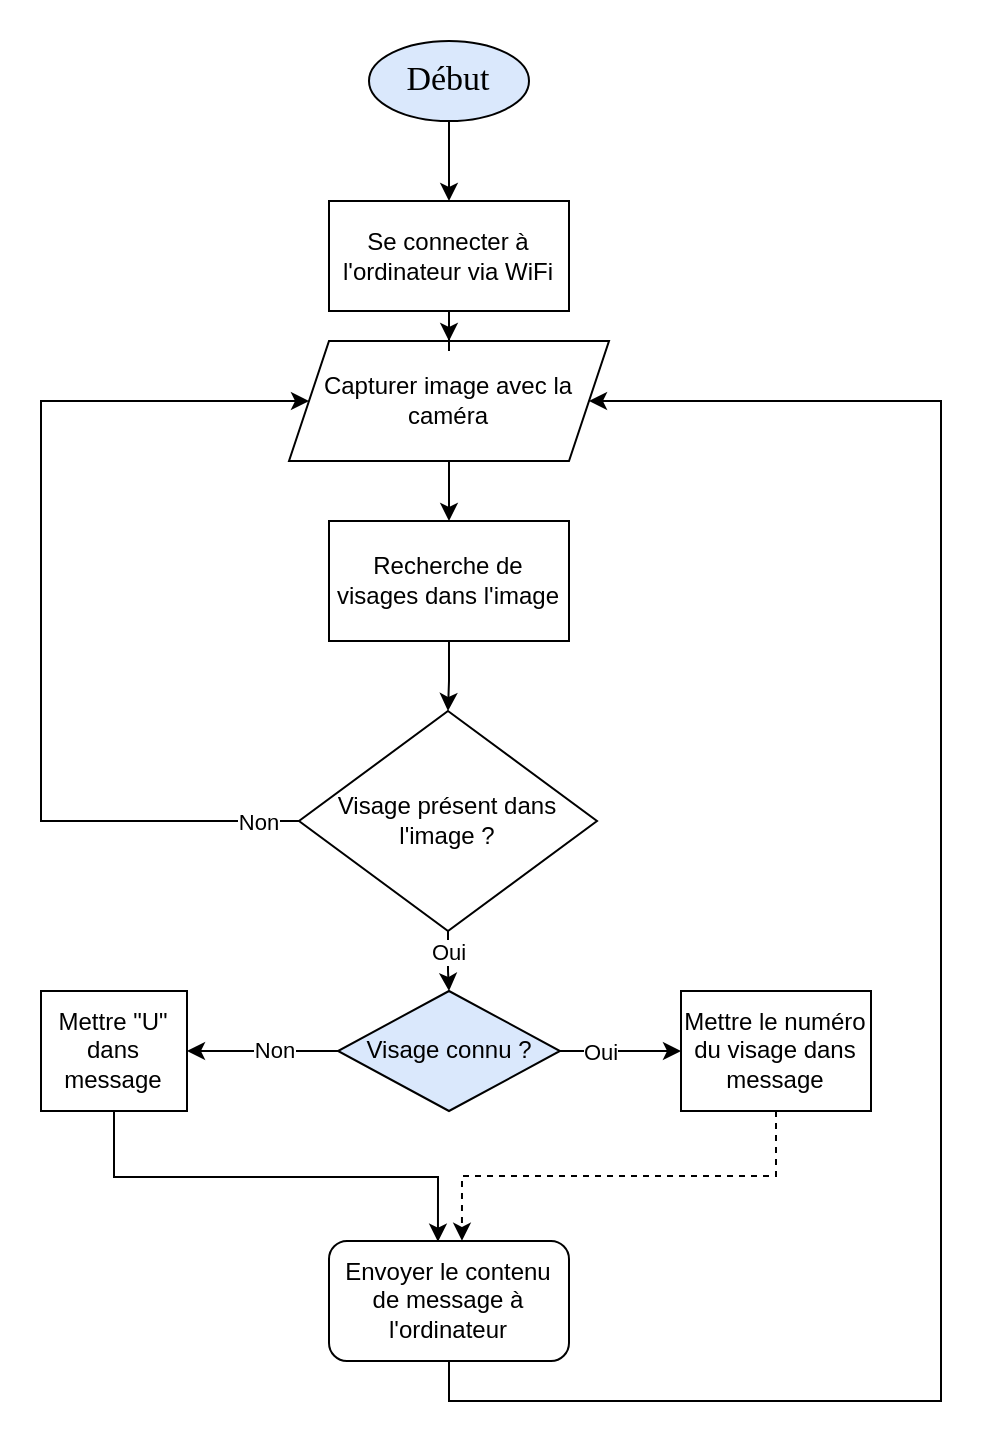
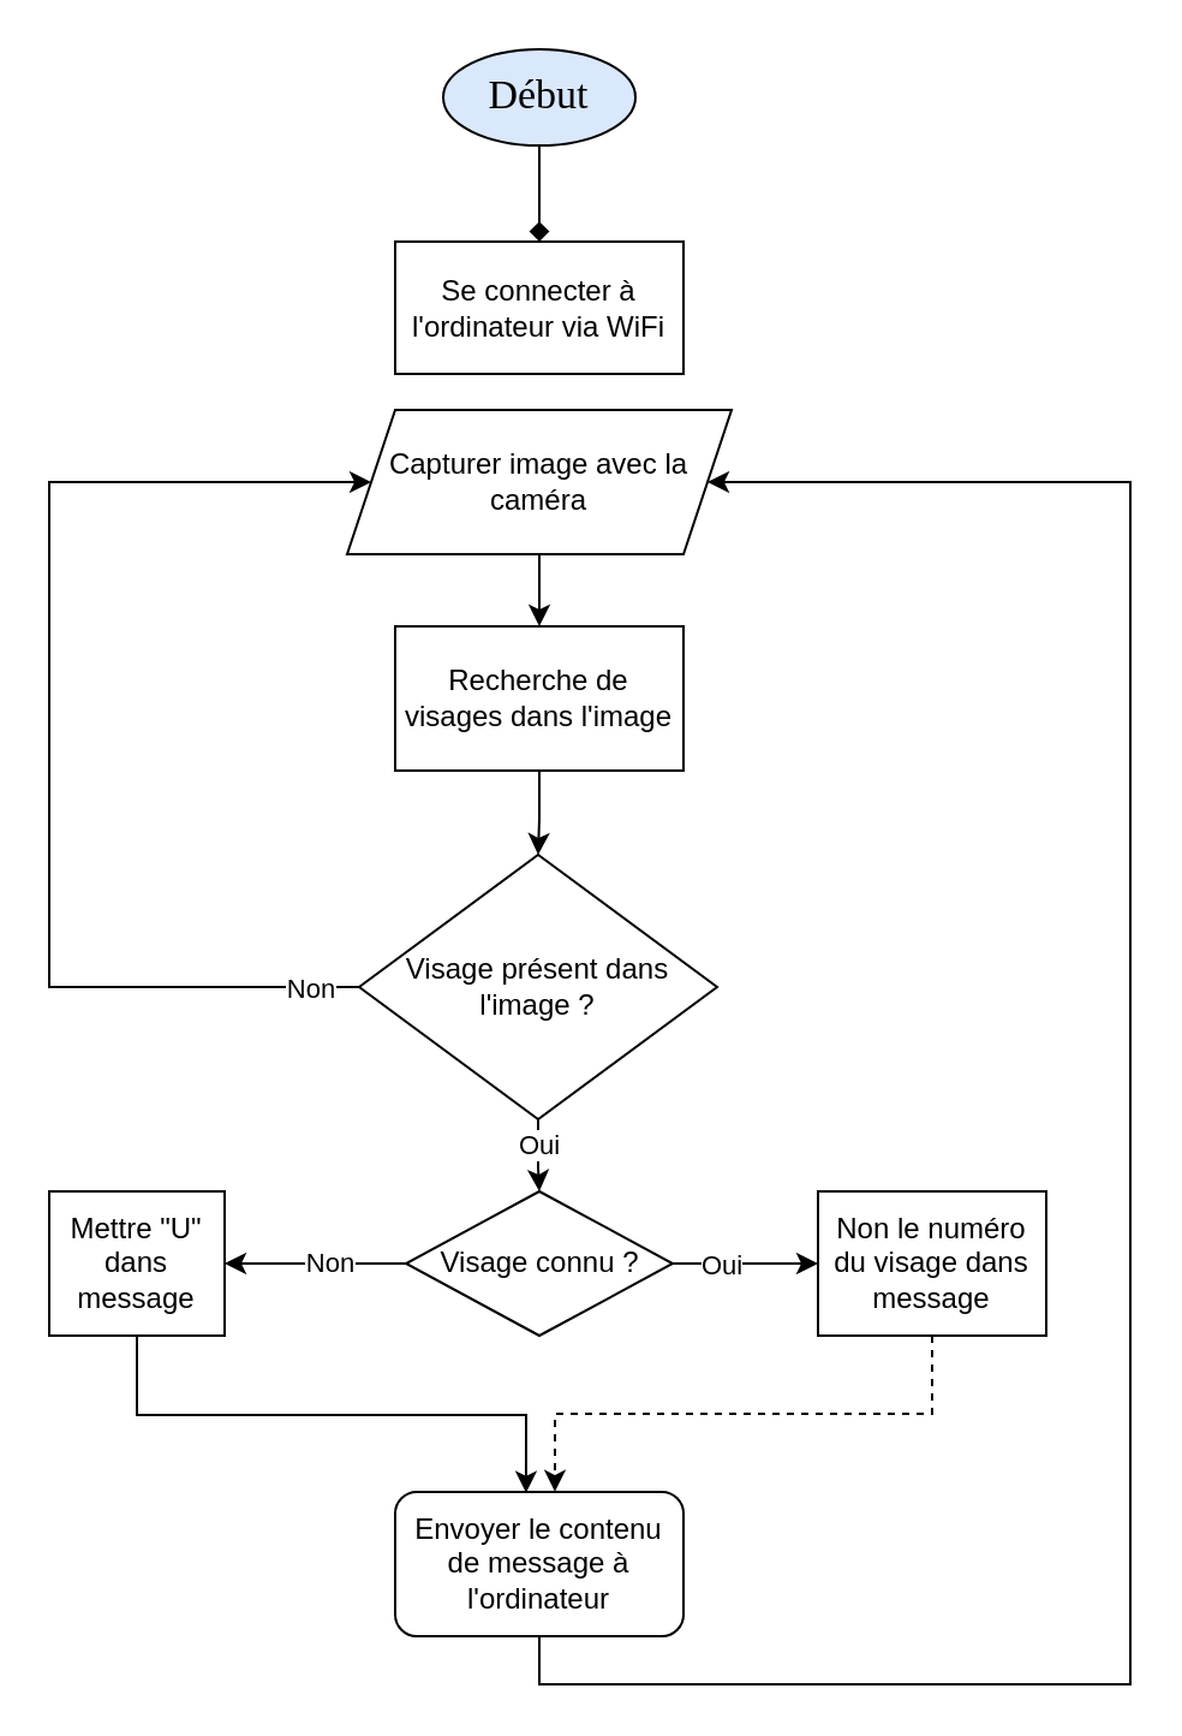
  <mxCell id="0" />
  <mxCell id="1" parent="0" />
- <mxCell id="2" style="edgeStyle=orthogonalEdgeStyle;rounded=0;orthogonalLoop=1;jettySize=auto;html=1;exitX=0.5;exitY=1;exitDx=0;exitDy=0;entryX=0.5;entryY=0;entryDx=0;entryDy=0;" edge="1" parent="1" source="3" target="22"><mxGeometry relative="1" as="geometry" /></mxCell>
+ <mxCell id="2" style="edgeStyle=orthogonalEdgeStyle;rounded=0;orthogonalLoop=1;jettySize=auto;html=1;exitX=0.5;exitY=1;exitDx=0;exitDy=0;entryX=0.5;entryY=0;entryDx=0;entryDy=0;endArrow=diamond;" edge="1" parent="1" source="3" target="22"><mxGeometry relative="1" as="geometry" /></mxCell>
  <mxCell id="3" value="&lt;font style=&quot;font-size: 17px;&quot; face=&quot;Garamond&quot;&gt;Début&lt;/font&gt;" style="ellipse;whiteSpace=wrap;html=1;fillColor=#dae8fc;" parent="1" vertex="1"><mxGeometry x="184" y="20" width="80" height="40" as="geometry" /></mxCell>
  <mxCell id="4" style="edgeStyle=orthogonalEdgeStyle;rounded=0;orthogonalLoop=1;jettySize=auto;html=1;exitX=0.5;exitY=1;exitDx=0;exitDy=0;entryX=0.5;entryY=0;entryDx=0;entryDy=0;" edge="1" parent="1" source="5" target="7"><mxGeometry relative="1" as="geometry"><mxPoint x="224" y="255" as="sourcePoint" /></mxGeometry></mxCell>
  <mxCell id="5" value="Capturer image avec la caméra" style="shape=parallelogram;perimeter=parallelogramPerimeter;whiteSpace=wrap;html=1;fixedSize=1;" vertex="1" parent="1"><mxGeometry x="144" y="170" width="160" height="60" as="geometry" /></mxCell>
  <mxCell id="6" value="" style="edgeStyle=orthogonalEdgeStyle;rounded=0;orthogonalLoop=1;jettySize=auto;html=1;" edge="1" parent="1" source="7" target="12"><mxGeometry relative="1" as="geometry" /></mxCell>
  <mxCell id="7" value="Recherche de visages dans l'image" style="rounded=0;whiteSpace=wrap;html=1;" vertex="1" parent="1"><mxGeometry x="164" y="260" width="120" height="60" as="geometry" /></mxCell>
  <mxCell id="8" style="edgeStyle=orthogonalEdgeStyle;rounded=0;orthogonalLoop=1;jettySize=auto;html=1;exitX=0;exitY=0.5;exitDx=0;exitDy=0;entryX=0;entryY=0.5;entryDx=0;entryDy=0;" edge="1" parent="1" source="12" target="5"><mxGeometry relative="1" as="geometry"><mxPoint x="154" y="225" as="targetPoint" /><Array as="points"><mxPoint x="20" y="410" /><mxPoint x="20" y="200" /></Array></mxGeometry></mxCell>
  <mxCell id="9" value="Non" style="edgeLabel;html=1;align=center;verticalAlign=middle;resizable=0;points=[];" vertex="1" connectable="0" parent="8"><mxGeometry x="-0.739" y="-1" relative="1" as="geometry"><mxPoint x="41" y="1" as="offset" /></mxGeometry></mxCell>
  <mxCell id="10" value="" style="edgeStyle=orthogonalEdgeStyle;rounded=0;orthogonalLoop=1;jettySize=auto;html=1;" edge="1" parent="1" source="12" target="17"><mxGeometry relative="1" as="geometry" /></mxCell>
  <mxCell id="11" value="Oui" style="edgeLabel;html=1;align=center;verticalAlign=middle;resizable=0;points=[];" vertex="1" connectable="0" parent="10"><mxGeometry x="-0.488" relative="1" as="geometry"><mxPoint y="2" as="offset" /></mxGeometry></mxCell>
  <mxCell id="12" value="Visage présent dans l'image ?" style="rhombus;whiteSpace=wrap;html=1;" vertex="1" parent="1"><mxGeometry x="149" y="355" width="149" height="110" as="geometry" /></mxCell>
  <mxCell id="13" value="" style="edgeStyle=orthogonalEdgeStyle;rounded=0;orthogonalLoop=1;jettySize=auto;html=1;" edge="1" parent="1" source="17" target="18"><mxGeometry relative="1" as="geometry" /></mxCell>
  <mxCell id="14" value="Oui" style="edgeLabel;html=1;align=center;verticalAlign=middle;resizable=0;points=[];" vertex="1" connectable="0" parent="13"><mxGeometry x="-0.409" y="3" relative="1" as="geometry"><mxPoint x="2" y="3" as="offset" /></mxGeometry></mxCell>
  <mxCell id="15" value="" style="edgeStyle=orthogonalEdgeStyle;rounded=0;orthogonalLoop=1;jettySize=auto;html=1;" edge="1" parent="1" source="17" target="20"><mxGeometry relative="1" as="geometry" /></mxCell>
  <mxCell id="16" value="Non" style="edgeLabel;html=1;align=center;verticalAlign=middle;resizable=0;points=[];" vertex="1" connectable="0" parent="15"><mxGeometry x="-0.16" y="-1" relative="1" as="geometry"><mxPoint as="offset" /></mxGeometry></mxCell>
- <mxCell id="17" value="Visage connu ?" style="rhombus;whiteSpace=wrap;html=1;fillColor=#dae8fc;" vertex="1" parent="1"><mxGeometry x="168.5" y="495" width="111" height="60" as="geometry" /></mxCell>
- <mxCell id="18" value="Mettre le numéro du visage dans message" style="whiteSpace=wrap;html=1;" vertex="1" parent="1"><mxGeometry x="340" y="495" width="95" height="60" as="geometry" /></mxCell>
+ <mxCell id="17" value="Visage connu ?" style="rhombus;whiteSpace=wrap;html=1;" vertex="1" parent="1"><mxGeometry x="168.5" y="495" width="111" height="60" as="geometry" /></mxCell>
+ <mxCell id="18" value="Non le numéro du visage dans message" style="whiteSpace=wrap;html=1;" vertex="1" parent="1"><mxGeometry x="340" y="495" width="95" height="60" as="geometry" /></mxCell>
  <mxCell id="19" style="edgeStyle=orthogonalEdgeStyle;rounded=0;orthogonalLoop=1;jettySize=auto;html=1;exitX=0.5;exitY=1;exitDx=0;exitDy=0;entryX=0.454;entryY=0.006;entryDx=0;entryDy=0;entryPerimeter=0;" edge="1" parent="1" source="20" target="24"><mxGeometry relative="1" as="geometry"><Array as="points"><mxPoint x="57" y="588" /><mxPoint x="218" y="588" /><mxPoint x="218" y="620" /></Array></mxGeometry></mxCell>
  <mxCell id="20" value="Mettre &quot;U&quot; dans message" style="whiteSpace=wrap;html=1;" vertex="1" parent="1"><mxGeometry x="20" y="495" width="73" height="60" as="geometry" /></mxCell>
- <mxCell id="21" style="edgeStyle=orthogonalEdgeStyle;rounded=0;orthogonalLoop=1;jettySize=auto;html=1;entryX=0.5;entryY=0;entryDx=0;entryDy=0;" edge="1" parent="1" source="22" target="5"><mxGeometry relative="1" as="geometry" /></mxCell>
  <mxCell id="22" value="Se connecter à l'ordinateur via WiFi" style="whiteSpace=wrap;html=1;" vertex="1" parent="1"><mxGeometry x="164" y="100" width="120" height="55" as="geometry" /></mxCell>
  <mxCell id="23" style="edgeStyle=orthogonalEdgeStyle;rounded=0;orthogonalLoop=1;jettySize=auto;html=1;exitX=0.5;exitY=1;exitDx=0;exitDy=0;entryX=1;entryY=0.5;entryDx=0;entryDy=0;" edge="1" parent="1" source="24" target="5"><mxGeometry relative="1" as="geometry"><Array as="points"><mxPoint x="224" y="700" /><mxPoint x="470" y="700" /><mxPoint x="470" y="200" /></Array></mxGeometry></mxCell>
  <mxCell id="24" value="Envoyer le contenu de message à l'ordinateur" style="whiteSpace=wrap;html=1;rounded=1;" vertex="1" parent="1"><mxGeometry x="164" y="620" width="120" height="60" as="geometry" /></mxCell>
  <mxCell id="25" style="edgeStyle=orthogonalEdgeStyle;rounded=0;orthogonalLoop=1;jettySize=auto;html=1;exitX=0.5;exitY=1;exitDx=0;exitDy=0;entryX=0.554;entryY=-0.002;entryDx=0;entryDy=0;entryPerimeter=0;dashed=1;" edge="1" parent="1" source="18" target="24"><mxGeometry relative="1" as="geometry" /></mxCell>
